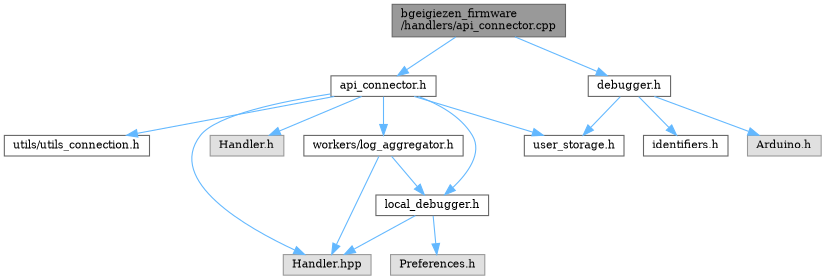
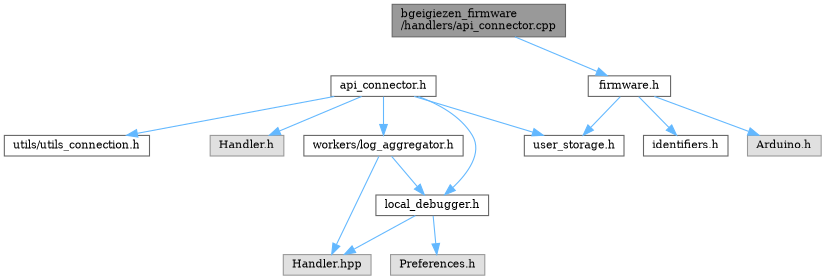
  digraph {
    fontname="DejaVu Serif"
    node [color=grey40 fillcolor=white fontname="DejaVu Serif" fontsize=10 shape=box style=filled]
    edge [color=steelblue1 fontname="DejaVu Serif" fontsize=10 labelfontname=Helvetica labelfontsize=10 style=solid]
    n1 [color=gray40 fillcolor=grey60 fontcolor=black height=0.2 label="bgeigiezen_firmware\l/handlers/api_connector.cpp" width=0.4]
    n2 [height=0.2 label="api_connector.h" width=0.4]
-   n3 [height=0.2 label="debugger.h" width=0.4]
+   n3 [height=0.2 label="firmware.h" width=0.4]
    n4 [color=grey60 fillcolor="#E0E0E0" height=0.2 label="Handler.h" width=0.4]
    n5 [color=grey60 fillcolor="#E0E0E0" height=0.2 label="Handler.hpp" width=0.4]
    n6 [height=0.2 label="local_debugger.h" width=0.4]
    n7 [height=0.2 label="user_storage.h" width=0.4]
    n8 [height=0.2 label="utils/utils_connection.h" width=0.4]
    n9 [height=0.2 label="workers/log_aggregator.h" width=0.4]
    n10 [height=0.2 label="identifiers.h" width=0.4]
    n11 [color=grey60 fillcolor="#E0E0E0" height=0.2 label="Arduino.h" width=0.4]
    n12 [color=grey60 fillcolor="#E0E0E0" height=0.2 label="Preferences.h" width=0.4]
-   n1 -> n2
    n1 -> n3
    n2 -> n4
-   n2 -> n5
    n2 -> n6
    n2 -> n7
    n2 -> n8
    n2 -> n9
    n3 -> n7
    n3 -> n10
    n3 -> n11
    n6 -> n5
    n6 -> n12
    n9 -> n5
    n9 -> n6
  }
